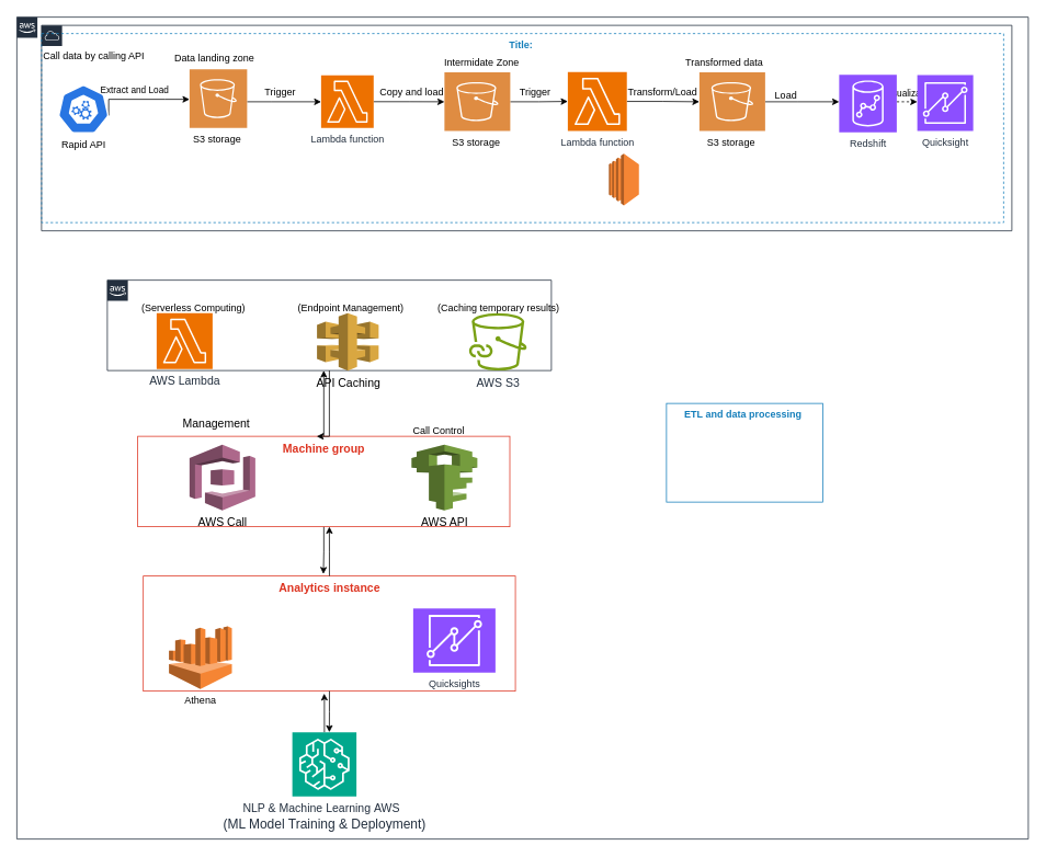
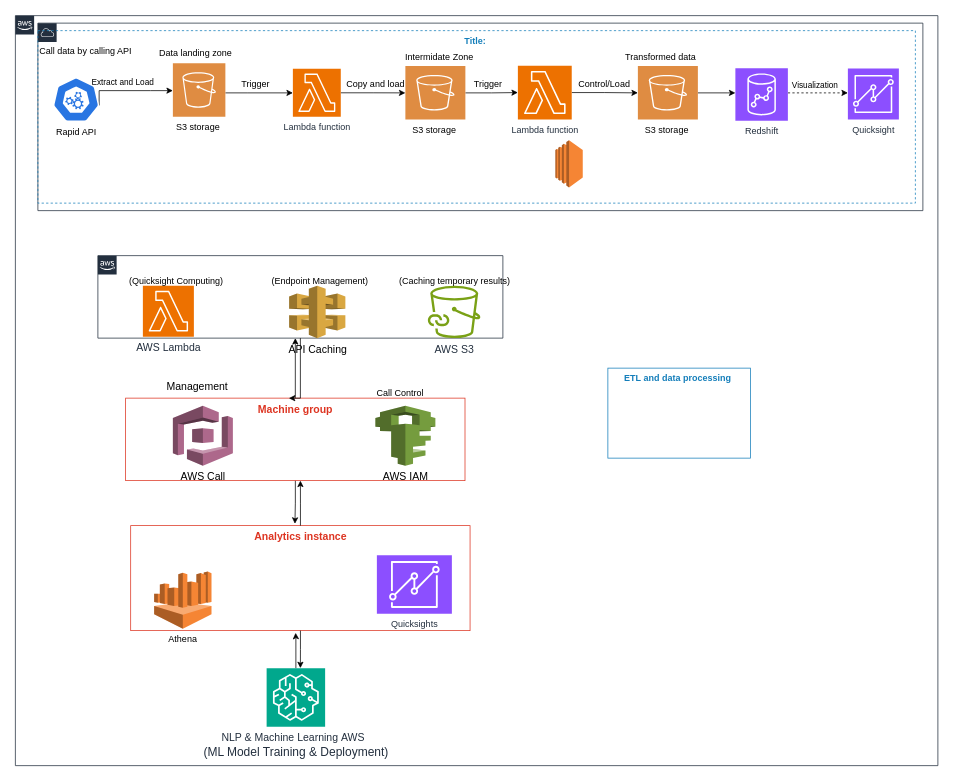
  <mxCell id="0" />
  <mxCell id="1" parent="0" />
  <mxCell id="2" value="" style="points=[[0,0],[0.25,0],[0.5,0],[0.75,0],[1,0],[1,0.25],[1,0.5],[1,0.75],[1,1],[0.75,1],[0.5,1],[0.25,1],[0,1],[0,0.75],[0,0.5],[0,0.25]];outlineConnect=0;gradientColor=none;html=1;whiteSpace=wrap;fontSize=12;fontStyle=0;container=1;pointerEvents=0;collapsible=0;recursiveResize=0;shape=mxgraph.aws4.group;grIcon=mxgraph.aws4.group_aws_cloud_alt;strokeColor=#232F3E;fillColor=none;verticalAlign=top;align=left;spacingLeft=30;fontColor=#232F3E;dashed=0;" parent="1" vertex="1"><mxGeometry x="20" y="20" width="1230" height="1000" as="geometry" /></mxCell>
  <mxCell id="3" value="&lt;font style=&quot;font-size: 14px;&quot;&gt;AWS Call&lt;/font&gt;&lt;div&gt;&lt;br&gt;&lt;/div&gt;" style="outlineConnect=0;dashed=0;verticalLabelPosition=bottom;verticalAlign=top;align=center;html=1;shape=mxgraph.aws3.cognito;fillColor=#AD688B;gradientColor=none;" parent="2" vertex="1"><mxGeometry x="210" y="520" width="80" height="80" as="geometry" /></mxCell>
- <mxCell id="4" value="&lt;font style=&quot;font-size: 14px;&quot;&gt;AWS API&lt;/font&gt;&lt;div&gt;&lt;br&gt;&lt;/div&gt;" style="outlineConnect=0;dashed=0;verticalLabelPosition=bottom;verticalAlign=top;align=center;html=1;shape=mxgraph.aws3.iam;fillColor=#759C3E;gradientColor=none;" parent="2" vertex="1"><mxGeometry x="480" y="520" width="80" height="80" as="geometry" /></mxCell>
+ <mxCell id="4" value="&lt;font style=&quot;font-size: 14px;&quot;&gt;AWS IAM&lt;/font&gt;&lt;div&gt;&lt;br&gt;&lt;/div&gt;" style="outlineConnect=0;dashed=0;verticalLabelPosition=bottom;verticalAlign=top;align=center;html=1;shape=mxgraph.aws3.iam;fillColor=#759C3E;gradientColor=none;" parent="2" vertex="1"><mxGeometry x="480" y="520" width="80" height="80" as="geometry" /></mxCell>
  <mxCell id="5" value="&lt;font style=&quot;font-size: 14px;&quot;&gt;NLP &amp;amp; Machine Learning&amp;nbsp;&lt;span style=&quot;background-color: initial;&quot;&gt;AWS&amp;nbsp;&amp;nbsp;&lt;/span&gt;&lt;/font&gt;&lt;div&gt;&lt;span style=&quot;background-color: initial;&quot;&gt;&lt;font size=&quot;3&quot;&gt;(ML Model Training &amp;amp; Deployment)&lt;/font&gt;&lt;/span&gt;&lt;/div&gt;" style="sketch=0;points=[[0,0,0],[0.25,0,0],[0.5,0,0],[0.75,0,0],[1,0,0],[0,1,0],[0.25,1,0],[0.5,1,0],[0.75,1,0],[1,1,0],[0,0.25,0],[0,0.5,0],[0,0.75,0],[1,0.25,0],[1,0.5,0],[1,0.75,0]];outlineConnect=0;fontColor=#232F3E;fillColor=#01A88D;strokeColor=#ffffff;dashed=0;verticalLabelPosition=bottom;verticalAlign=top;align=center;html=1;fontSize=12;fontStyle=0;aspect=fixed;shape=mxgraph.aws4.resourceIcon;resIcon=mxgraph.aws4.sagemaker;" parent="2" vertex="1"><mxGeometry x="335" y="870" width="78" height="78" as="geometry" /></mxCell>
  <mxCell id="6" value="" style="edgeStyle=orthogonalEdgeStyle;rounded=0;orthogonalLoop=1;jettySize=auto;html=1;entryX=0.484;entryY=-0.018;entryDx=0;entryDy=0;entryPerimeter=0;" parent="2" source="8" target="18" edge="1"><mxGeometry relative="1" as="geometry"><mxPoint x="373" y="670" as="targetPoint" /><Array as="points" /></mxGeometry></mxCell>
  <mxCell id="7" style="edgeStyle=orthogonalEdgeStyle;rounded=0;orthogonalLoop=1;jettySize=auto;html=1;" parent="2" source="8" target="9" edge="1"><mxGeometry relative="1" as="geometry"><Array as="points"><mxPoint x="373" y="430" /><mxPoint x="373" y="430" /></Array></mxGeometry></mxCell>
  <mxCell id="8" value="&lt;font style=&quot;font-size: 14px;&quot;&gt;&lt;b&gt;Machine group&lt;/b&gt;&lt;/font&gt;" style="fillColor=none;strokeColor=#DD3522;verticalAlign=top;fontStyle=0;fontColor=#DD3522;whiteSpace=wrap;html=1;" parent="2" vertex="1"><mxGeometry x="147" y="510" width="452.5" height="110" as="geometry" /></mxCell>
  <mxCell id="9" value="" style="points=[[0,0],[0.25,0],[0.5,0],[0.75,0],[1,0],[1,0.25],[1,0.5],[1,0.75],[1,1],[0.75,1],[0.5,1],[0.25,1],[0,1],[0,0.75],[0,0.5],[0,0.25]];outlineConnect=0;gradientColor=none;html=1;whiteSpace=wrap;fontSize=12;fontStyle=0;container=1;pointerEvents=0;collapsible=0;recursiveResize=0;shape=mxgraph.aws4.group;grIcon=mxgraph.aws4.group_aws_cloud_alt;strokeColor=#232F3E;fillColor=none;verticalAlign=top;align=left;spacingLeft=30;fontColor=#232F3E;dashed=0;" parent="2" vertex="1"><mxGeometry x="110" y="320" width="540" height="110" as="geometry" /></mxCell>
  <mxCell id="10" value="&lt;font style=&quot;font-size: 14px;&quot;&gt;AWS Lambda&lt;/font&gt;&lt;div&gt;&lt;br&gt;&lt;/div&gt;" style="sketch=0;points=[[0,0,0],[0.25,0,0],[0.5,0,0],[0.75,0,0],[1,0,0],[0,1,0],[0.25,1,0],[0.5,1,0],[0.75,1,0],[1,1,0],[0,0.25,0],[0,0.5,0],[0,0.75,0],[1,0.25,0],[1,0.5,0],[1,0.75,0]];outlineConnect=0;fontColor=#232F3E;fillColor=#ED7100;strokeColor=#ffffff;dashed=0;verticalLabelPosition=bottom;verticalAlign=top;align=center;html=1;fontSize=12;fontStyle=0;aspect=fixed;shape=mxgraph.aws4.resourceIcon;resIcon=mxgraph.aws4.lambda;" parent="9" vertex="1"><mxGeometry x="60" y="40" width="68" height="68" as="geometry" /></mxCell>
- <mxCell id="11" value="(Serverless Computing)" style="text;whiteSpace=wrap;html=1;" parent="9" vertex="1"><mxGeometry x="40" y="20" width="160" height="40" as="geometry" /></mxCell>
+ <mxCell id="11" value="(Quicksight Computing)" style="text;whiteSpace=wrap;html=1;" parent="9" vertex="1"><mxGeometry x="40" y="20" width="160" height="40" as="geometry" /></mxCell>
  <mxCell id="12" value="&lt;font style=&quot;font-size: 14px;&quot;&gt;API Caching&lt;/font&gt;&lt;div&gt;&lt;br&gt;&lt;/div&gt;" style="outlineConnect=0;dashed=0;verticalLabelPosition=bottom;verticalAlign=top;align=center;html=1;shape=mxgraph.aws3.api_gateway;fillColor=#D9A741;gradientColor=none;" parent="9" vertex="1"><mxGeometry x="255" y="40" width="75" height="70" as="geometry" /></mxCell>
  <mxCell id="13" value="(Endpoint Management)" style="text;whiteSpace=wrap;html=1;" parent="9" vertex="1"><mxGeometry x="230" y="20" width="160" height="40" as="geometry" /></mxCell>
  <mxCell id="14" value="&lt;font style=&quot;font-size: 14px;&quot;&gt;AWS S3&lt;/font&gt;&lt;div&gt;&lt;br&gt;&lt;/div&gt;" style="sketch=0;outlineConnect=0;fontColor=#232F3E;gradientColor=none;fillColor=#7AA116;strokeColor=none;dashed=0;verticalLabelPosition=bottom;verticalAlign=top;align=center;html=1;fontSize=12;fontStyle=0;aspect=fixed;pointerEvents=1;shape=mxgraph.aws4.file_cache_s3_linked_datasets;" parent="9" vertex="1"><mxGeometry x="440" y="40" width="70" height="70" as="geometry" /></mxCell>
  <mxCell id="15" value="(Caching temporary results)" style="text;whiteSpace=wrap;html=1;" parent="9" vertex="1"><mxGeometry x="400" y="20" width="180" height="40" as="geometry" /></mxCell>
  <mxCell id="16" value="&lt;font style=&quot;font-size: 14px;&quot;&gt;Management&lt;/font&gt;" style="text;whiteSpace=wrap;html=1;" parent="2" vertex="1"><mxGeometry x="200" y="480" width="120" height="40" as="geometry" /></mxCell>
  <mxCell id="17" value="Call Control" style="text;whiteSpace=wrap;html=1;" parent="2" vertex="1"><mxGeometry x="479.5" y="490" width="120" height="40" as="geometry" /></mxCell>
  <mxCell id="18" value="&lt;font style=&quot;font-size: 14px;&quot;&gt;&lt;b&gt;Analytics instance&lt;/b&gt;&lt;/font&gt;" style="fillColor=none;strokeColor=#DD3522;verticalAlign=top;fontStyle=0;fontColor=#DD3522;whiteSpace=wrap;html=1;" parent="2" vertex="1"><mxGeometry x="153.75" y="680" width="452.5" height="140" as="geometry" /></mxCell>
  <mxCell id="19" value="Athena" style="outlineConnect=0;dashed=0;verticalLabelPosition=bottom;verticalAlign=top;align=center;html=1;shape=mxgraph.aws3.athena;fillColor=#F58534;gradientColor=none;" parent="2" vertex="1"><mxGeometry x="185" y="741" width="76.5" height="76.5" as="geometry" /></mxCell>
  <mxCell id="20" value="Quicksights" style="sketch=0;points=[[0,0,0],[0.25,0,0],[0.5,0,0],[0.75,0,0],[1,0,0],[0,1,0],[0.25,1,0],[0.5,1,0],[0.75,1,0],[1,1,0],[0,0.25,0],[0,0.5,0],[0,0.75,0],[1,0.25,0],[1,0.5,0],[1,0.75,0]];outlineConnect=0;fontColor=#232F3E;fillColor=#8C4FFF;strokeColor=#ffffff;dashed=0;verticalLabelPosition=bottom;verticalAlign=top;align=center;html=1;fontSize=12;fontStyle=0;aspect=fixed;shape=mxgraph.aws4.resourceIcon;resIcon=mxgraph.aws4.quicksight;" parent="2" vertex="1"><mxGeometry x="482" y="719.5" width="100" height="78" as="geometry" /></mxCell>
  <mxCell id="21" style="edgeStyle=orthogonalEdgeStyle;rounded=0;orthogonalLoop=1;jettySize=auto;html=1;entryX=0.486;entryY=1.021;entryDx=0;entryDy=0;entryPerimeter=0;" parent="2" source="5" target="18" edge="1"><mxGeometry relative="1" as="geometry"><Array as="points"><mxPoint x="374" y="830" /><mxPoint x="374" y="830" /></Array></mxGeometry></mxCell>
  <mxCell id="22" style="edgeStyle=orthogonalEdgeStyle;rounded=0;orthogonalLoop=1;jettySize=auto;html=1;" parent="2" source="18" edge="1"><mxGeometry relative="1" as="geometry"><mxPoint x="380" y="870" as="targetPoint" /></mxGeometry></mxCell>
  <mxCell id="23" style="edgeStyle=orthogonalEdgeStyle;rounded=0;orthogonalLoop=1;jettySize=auto;html=1;entryX=0.515;entryY=1;entryDx=0;entryDy=0;entryPerimeter=0;" parent="2" source="18" target="8" edge="1"><mxGeometry relative="1" as="geometry" /></mxCell>
  <mxCell id="24" style="edgeStyle=orthogonalEdgeStyle;rounded=0;orthogonalLoop=1;jettySize=auto;html=1;entryX=0.481;entryY=0.001;entryDx=0;entryDy=0;entryPerimeter=0;" parent="2" source="9" target="8" edge="1"><mxGeometry relative="1" as="geometry"><Array as="points"><mxPoint x="380" y="510" /></Array></mxGeometry></mxCell>
  <mxCell id="25" value="&lt;b&gt;ETL and data processing&amp;nbsp;&lt;/b&gt;" style="fillColor=none;strokeColor=#147EBA;dashed=0;verticalAlign=top;fontStyle=0;fontColor=#147EBA;whiteSpace=wrap;html=1;" parent="2" vertex="1"><mxGeometry x="790" y="470" width="190" height="120" as="geometry" /></mxCell>
  <mxCell id="26" value="" style="points=[[0,0],[0.25,0],[0.5,0],[0.75,0],[1,0],[1,0.25],[1,0.5],[1,0.75],[1,1],[0.75,1],[0.5,1],[0.25,1],[0,1],[0,0.75],[0,0.5],[0,0.25]];outlineConnect=0;gradientColor=none;html=1;whiteSpace=wrap;fontSize=12;fontStyle=0;container=1;pointerEvents=0;collapsible=0;recursiveResize=0;shape=mxgraph.aws4.group;grIcon=mxgraph.aws4.group_aws_cloud;strokeColor=#232F3E;fillColor=none;verticalAlign=top;align=left;spacingLeft=30;fontColor=#232F3E;dashed=0;" parent="1" vertex="1"><mxGeometry x="50" y="30" width="1180" height="250" as="geometry" /></mxCell>
  <mxCell id="27" style="edgeStyle=orthogonalEdgeStyle;rounded=0;orthogonalLoop=1;jettySize=auto;html=1;exitX=0.995;exitY=0.63;exitDx=0;exitDy=0;exitPerimeter=0;" edge="1" parent="26" source="29" target="31"><mxGeometry relative="1" as="geometry"><Array as="points"><mxPoint x="150" y="90" /><mxPoint x="150" y="90" /></Array></mxGeometry></mxCell>
  <mxCell id="28" value="Extract and Load" style="edgeLabel;html=1;align=center;verticalAlign=middle;resizable=0;points=[];" vertex="1" connectable="0" parent="27"><mxGeometry x="-0.063" y="-1" relative="1" as="geometry"><mxPoint x="-4" y="-13" as="offset" /></mxGeometry></mxCell>
  <mxCell id="29" value="Rapid API" style="aspect=fixed;sketch=0;html=1;dashed=0;whitespace=wrap;verticalLabelPosition=bottom;verticalAlign=top;fillColor=#2875E2;strokeColor=#ffffff;points=[[0.005,0.63,0],[0.1,0.2,0],[0.9,0.2,0],[0.5,0,0],[0.995,0.63,0],[0.72,0.99,0],[0.5,1,0],[0.28,0.99,0]];shape=mxgraph.kubernetes.icon2;prIcon=api" vertex="1" parent="26"><mxGeometry x="20" y="72.25" width="61.98" height="59.5" as="geometry" /></mxCell>
  <mxCell id="30" value="" style="edgeStyle=orthogonalEdgeStyle;rounded=0;orthogonalLoop=1;jettySize=auto;html=1;" edge="1" parent="26" source="31" target="33"><mxGeometry relative="1" as="geometry"><Array as="points"><mxPoint x="280" y="93" /><mxPoint x="280" y="93" /></Array></mxGeometry></mxCell>
  <mxCell id="31" value="S3 storage&amp;nbsp;" style="sketch=0;pointerEvents=1;shadow=0;dashed=0;html=1;strokeColor=none;fillColor=#DF8C42;labelPosition=center;verticalLabelPosition=bottom;verticalAlign=top;align=center;outlineConnect=0;shape=mxgraph.veeam2.aws_s3;" vertex="1" parent="26"><mxGeometry x="180" y="53.56" width="70" height="71.25" as="geometry" /></mxCell>
  <mxCell id="32" value="" style="edgeStyle=orthogonalEdgeStyle;rounded=0;orthogonalLoop=1;jettySize=auto;html=1;" edge="1" parent="26" source="33" target="37"><mxGeometry relative="1" as="geometry" /></mxCell>
  <mxCell id="33" value="Lambda function" style="sketch=0;points=[[0,0,0],[0.25,0,0],[0.5,0,0],[0.75,0,0],[1,0,0],[0,1,0],[0.25,1,0],[0.5,1,0],[0.75,1,0],[1,1,0],[0,0.25,0],[0,0.5,0],[0,0.75,0],[1,0.25,0],[1,0.5,0],[1,0.75,0]];outlineConnect=0;fontColor=#232F3E;fillColor=#ED7100;strokeColor=#ffffff;dashed=0;verticalLabelPosition=bottom;verticalAlign=top;align=center;html=1;fontSize=12;fontStyle=0;aspect=fixed;shape=mxgraph.aws4.resourceIcon;resIcon=mxgraph.aws4.lambda;" vertex="1" parent="26"><mxGeometry x="340" y="60.94" width="63.87" height="63.87" as="geometry" /></mxCell>
  <mxCell id="34" value="Data landing zone" style="text;html=1;align=center;verticalAlign=middle;resizable=0;points=[];autosize=1;strokeColor=none;fillColor=none;" vertex="1" parent="26"><mxGeometry x="150" y="25.18" width="120" height="30" as="geometry" /></mxCell>
  <mxCell id="35" value="Call data by calling API&amp;nbsp;" style="text;html=1;align=center;verticalAlign=middle;resizable=0;points=[];autosize=1;strokeColor=none;fillColor=none;" vertex="1" parent="26"><mxGeometry x="-10" y="22.25" width="150" height="30" as="geometry" /></mxCell>
  <mxCell id="36" value="" style="edgeStyle=orthogonalEdgeStyle;rounded=0;orthogonalLoop=1;jettySize=auto;html=1;" edge="1" parent="26" source="37" target="40"><mxGeometry relative="1" as="geometry" /></mxCell>
  <mxCell id="37" value="S3 storage&amp;nbsp;" style="sketch=0;pointerEvents=1;shadow=0;dashed=0;html=1;strokeColor=none;fillColor=#DF8C42;labelPosition=center;verticalLabelPosition=bottom;verticalAlign=top;align=center;outlineConnect=0;shape=mxgraph.veeam2.aws_s3;" vertex="1" parent="26"><mxGeometry x="490" y="57.25" width="80" height="71.25" as="geometry" /></mxCell>
  <mxCell id="38" value="Intermidate Zone" style="text;html=1;align=center;verticalAlign=middle;resizable=0;points=[];autosize=1;strokeColor=none;fillColor=none;" vertex="1" parent="26"><mxGeometry x="480" y="30.94" width="110" height="30" as="geometry" /></mxCell>
  <mxCell id="39" value="" style="edgeStyle=orthogonalEdgeStyle;rounded=0;orthogonalLoop=1;jettySize=auto;html=1;" edge="1" parent="26" source="40" target="42"><mxGeometry relative="1" as="geometry" /></mxCell>
  <mxCell id="40" value="Lambda function" style="sketch=0;points=[[0,0,0],[0.25,0,0],[0.5,0,0],[0.75,0,0],[1,0,0],[0,1,0],[0.25,1,0],[0.5,1,0],[0.75,1,0],[1,1,0],[0,0.25,0],[0,0.5,0],[0,0.75,0],[1,0.25,0],[1,0.5,0],[1,0.75,0]];outlineConnect=0;fontColor=#232F3E;fillColor=#ED7100;strokeColor=#ffffff;dashed=0;verticalLabelPosition=bottom;verticalAlign=top;align=center;html=1;fontSize=12;fontStyle=0;aspect=fixed;shape=mxgraph.aws4.resourceIcon;resIcon=mxgraph.aws4.lambda;" vertex="1" parent="26"><mxGeometry x="640" y="56.69" width="71.81" height="71.81" as="geometry" /></mxCell>
  <mxCell id="41" value="" style="edgeStyle=orthogonalEdgeStyle;rounded=0;orthogonalLoop=1;jettySize=auto;html=1;" edge="1" parent="26" source="42" target="46"><mxGeometry relative="1" as="geometry"><Array as="points"><mxPoint x="920" y="93" /><mxPoint x="920" y="93" /></Array></mxGeometry></mxCell>
  <mxCell id="42" value="S3 storage&amp;nbsp;" style="sketch=0;pointerEvents=1;shadow=0;dashed=0;html=1;strokeColor=none;fillColor=#DF8C42;labelPosition=center;verticalLabelPosition=bottom;verticalAlign=top;align=center;outlineConnect=0;shape=mxgraph.veeam2.aws_s3;" vertex="1" parent="26"><mxGeometry x="800" y="57.25" width="80" height="71.25" as="geometry" /></mxCell>
  <mxCell id="43" value="Transformed data" style="text;html=1;align=center;verticalAlign=middle;resizable=0;points=[];autosize=1;strokeColor=none;fillColor=none;" vertex="1" parent="26"><mxGeometry x="770" y="30.94" width="120" height="30" as="geometry" /></mxCell>
  <mxCell id="44" value="" style="edgeStyle=orthogonalEdgeStyle;rounded=0;orthogonalLoop=1;jettySize=auto;html=1;dashed=1;" edge="1" parent="26" source="46" target="47"><mxGeometry relative="1" as="geometry"><Array as="points"><mxPoint x="1050" y="93" /><mxPoint x="1050" y="93" /></Array></mxGeometry></mxCell>
  <mxCell id="45" value="Visualization" style="edgeLabel;html=1;align=center;verticalAlign=middle;resizable=0;points=[];" vertex="1" connectable="0" parent="44"><mxGeometry x="-0.278" y="3" relative="1" as="geometry"><mxPoint x="6" y="-8" as="offset" /></mxGeometry></mxCell>
- <mxCell id="46" value="Redshift" style="sketch=0;points=[[0,0,0],[0.25,0,0],[0.5,0,0],[0.75,0,0],[1,0,0],[0,1,0],[0.25,1,0],[0.5,1,0],[0.75,1,0],[1,1,0],[0,0.25,0],[0,0.5,0],[0,0.75,0],[1,0.25,0],[1,0.5,0],[1,0.75,0]];outlineConnect=0;fontColor=#232F3E;fillColor=#8C4FFF;strokeColor=#ffffff;dashed=0;verticalLabelPosition=bottom;verticalAlign=top;align=center;html=1;fontSize=12;fontStyle=0;aspect=fixed;shape=mxgraph.aws4.resourceIcon;resIcon=mxgraph.aws4.redshift;" vertex="1" parent="26"><mxGeometry x="970" y="60" width="70" height="70" as="geometry" /></mxCell>
- <mxCell id="47" value="Quicksight" style="sketch=0;points=[[0,0,0],[0.25,0,0],[0.5,0,0],[0.75,0,0],[1,0,0],[0,1,0],[0.25,1,0],[0.5,1,0],[0.75,1,0],[1,1,0],[0,0.25,0],[0,0.5,0],[0,0.75,0],[1,0.25,0],[1,0.5,0],[1,0.75,0]];outlineConnect=0;fontColor=#232F3E;fillColor=#8C4FFF;strokeColor=#ffffff;dashed=0;verticalLabelPosition=bottom;verticalAlign=top;align=center;html=1;fontSize=12;fontStyle=0;aspect=fixed;shape=mxgraph.aws4.resourceIcon;resIcon=mxgraph.aws4.quicksight;" vertex="1" parent="26"><mxGeometry x="1065" y="60.5" width="68" height="68" as="geometry" /></mxCell>
+ <mxCell id="46" value="Redshift" style="sketch=0;points=[[0,0,0],[0.25,0,0],[0.5,0,0],[0.75,0,0],[1,0,0],[0,1,0],[0.25,1,0],[0.5,1,0],[0.75,1,0],[1,1,0],[0,0.25,0],[0,0.5,0],[0,0.75,0],[1,0.25,0],[1,0.5,0],[1,0.75,0]];outlineConnect=0;fontColor=#232F3E;fillColor=#8C4FFF;strokeColor=#ffffff;dashed=0;verticalLabelPosition=bottom;verticalAlign=top;align=center;html=1;fontSize=12;fontStyle=0;aspect=fixed;shape=mxgraph.aws4.resourceIcon;resIcon=mxgraph.aws4.redshift;" vertex="1" parent="26"><mxGeometry x="930" y="60" width="70" height="70" as="geometry" /></mxCell>
+ <mxCell id="47" value="Quicksight" style="sketch=0;points=[[0,0,0],[0.25,0,0],[0.5,0,0],[0.75,0,0],[1,0,0],[0,1,0],[0.25,1,0],[0.5,1,0],[0.75,1,0],[1,1,0],[0,0.25,0],[0,0.5,0],[0,0.75,0],[1,0.25,0],[1,0.5,0],[1,0.75,0]];outlineConnect=0;fontColor=#232F3E;fillColor=#8C4FFF;strokeColor=#ffffff;dashed=0;verticalLabelPosition=bottom;verticalAlign=top;align=center;html=1;fontSize=12;fontStyle=0;aspect=fixed;shape=mxgraph.aws4.resourceIcon;resIcon=mxgraph.aws4.quicksight;" vertex="1" parent="26"><mxGeometry x="1080" y="60.5" width="68" height="68" as="geometry" /></mxCell>
  <mxCell id="48" value="Trigger" style="text;html=1;align=center;verticalAlign=middle;resizable=0;points=[];autosize=1;strokeColor=none;fillColor=none;" vertex="1" parent="26"><mxGeometry x="260" y="67" width="60" height="30" as="geometry" /></mxCell>
  <mxCell id="49" value="Copy and load" style="text;html=1;align=center;verticalAlign=middle;resizable=0;points=[];autosize=1;strokeColor=none;fillColor=none;" vertex="1" parent="26"><mxGeometry x="400" y="67" width="100" height="30" as="geometry" /></mxCell>
- <mxCell id="50" value="Transform/Load" style="text;html=1;align=center;verticalAlign=middle;resizable=0;points=[];autosize=1;strokeColor=none;fillColor=none;" vertex="1" parent="26"><mxGeometry x="700" y="67" width="110" height="30" as="geometry" /></mxCell>
- <mxCell id="51" value="Load" style="text;html=1;align=center;verticalAlign=middle;resizable=0;points=[];autosize=1;strokeColor=none;fillColor=none;" vertex="1" parent="26"><mxGeometry x="880" y="70.13" width="50" height="30" as="geometry" /></mxCell>
+ <mxCell id="50" value="Control/Load" style="text;html=1;align=center;verticalAlign=middle;resizable=0;points=[];autosize=1;strokeColor=none;fillColor=none;" vertex="1" parent="26"><mxGeometry x="700" y="67" width="110" height="30" as="geometry" /></mxCell>
  <mxCell id="52" value="&lt;b&gt;Title:&amp;nbsp;&lt;/b&gt;" style="fillColor=none;strokeColor=#147EBA;dashed=1;verticalAlign=top;fontStyle=0;fontColor=#147EBA;whiteSpace=wrap;html=1;" parent="26" vertex="1"><mxGeometry y="10" width="1170" height="230" as="geometry" /></mxCell>
  <mxCell id="53" value="" style="outlineConnect=0;dashed=0;verticalLabelPosition=bottom;verticalAlign=top;align=center;html=1;shape=mxgraph.aws3.ec2;fillColor=#F58534;gradientColor=none;" vertex="1" parent="26"><mxGeometry x="690" y="156" width="36.5" height="63" as="geometry" /></mxCell>
  <mxCell id="54" value="Trigger" style="text;html=1;align=center;verticalAlign=middle;resizable=0;points=[];autosize=1;strokeColor=none;fillColor=none;" vertex="1" parent="26"><mxGeometry x="570" y="67" width="60" height="30" as="geometry" /></mxCell>
